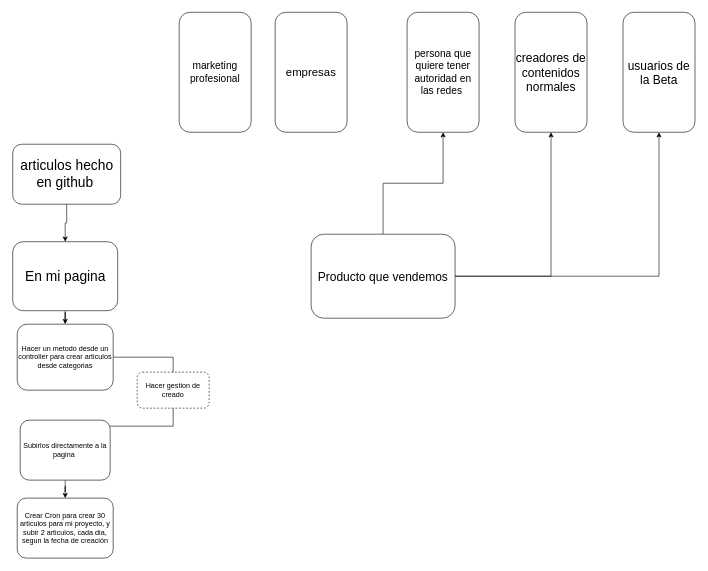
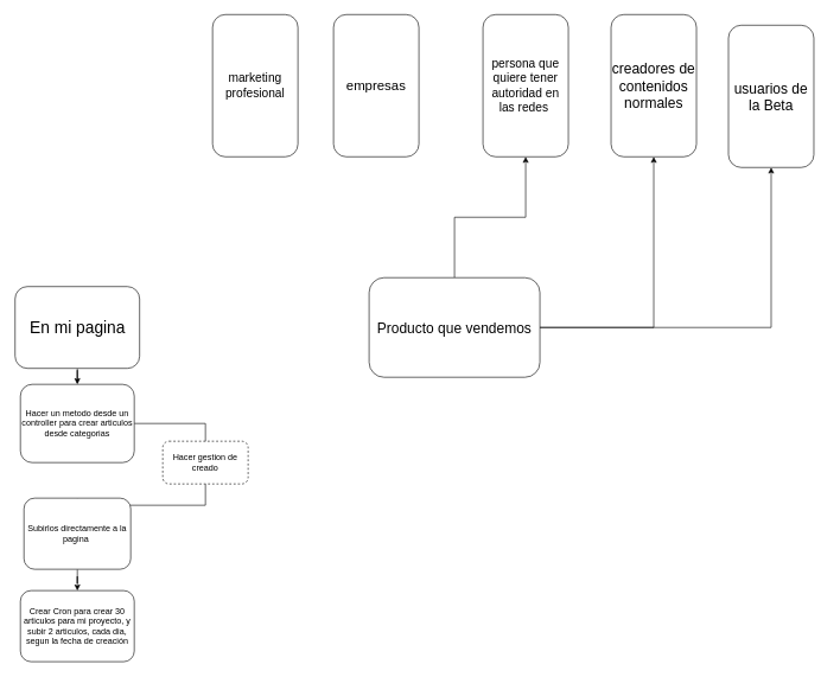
  <mxCell id="0" />
  <mxCell id="1" parent="0" />
- <mxCell id="2" value="empresas" style="rounded=1;whiteSpace=wrap;html=1;fontSize=19;" parent="1" vertex="1"><mxGeometry x="458" y="20" width="120" height="200" as="geometry" /></mxCell>
+ <mxCell id="2" value="empresas" style="rounded=1;whiteSpace=wrap;html=1;fontSize=19;" parent="1" vertex="1"><mxGeometry x="468" y="20" width="120" height="200" as="geometry" /></mxCell>
  <mxCell id="3" value="&lt;font style=&quot;font-size: 17px;&quot;&gt;persona que quiere tener autoridad en las redes&amp;nbsp;&lt;/font&gt;" style="rounded=1;whiteSpace=wrap;html=1;" parent="1" vertex="1"><mxGeometry x="678" y="20" width="120" height="200" as="geometry" /></mxCell>
  <mxCell id="4" value="&lt;font style=&quot;font-size: 17px;&quot;&gt;marketing profesional&lt;/font&gt;" style="rounded=1;whiteSpace=wrap;html=1;" parent="1" vertex="1"><mxGeometry x="298" y="20" width="120" height="200" as="geometry" /></mxCell>
  <mxCell id="5" value="creadores de contenidos normales" style="rounded=1;whiteSpace=wrap;html=1;fontSize=20;" parent="1" vertex="1"><mxGeometry x="858" y="20" width="120" height="200" as="geometry" /></mxCell>
  <mxCell id="6" style="edgeStyle=orthogonalEdgeStyle;rounded=0;orthogonalLoop=1;jettySize=auto;html=1;entryX=0.5;entryY=1;entryDx=0;entryDy=0;" parent="1" source="9" target="3" edge="1"><mxGeometry relative="1" as="geometry" /></mxCell>
  <mxCell id="7" style="edgeStyle=orthogonalEdgeStyle;rounded=0;orthogonalLoop=1;jettySize=auto;html=1;entryX=0.5;entryY=1;entryDx=0;entryDy=0;" parent="1" source="9" target="5" edge="1"><mxGeometry relative="1" as="geometry" /></mxCell>
  <mxCell id="8" style="edgeStyle=orthogonalEdgeStyle;rounded=0;orthogonalLoop=1;jettySize=auto;html=1;entryX=0.5;entryY=1;entryDx=0;entryDy=0;" parent="1" source="9" target="10" edge="1"><mxGeometry relative="1" as="geometry" /></mxCell>
  <mxCell id="9" value="Producto que vendemos" style="rounded=1;whiteSpace=wrap;html=1;fontSize=20;" parent="1" vertex="1"><mxGeometry x="518" y="390" width="240" height="140" as="geometry" /></mxCell>
- <mxCell id="10" value="usuarios de la Beta" style="rounded=1;whiteSpace=wrap;html=1;fontSize=20;" parent="1" vertex="1"><mxGeometry x="1038" y="20" width="120" height="200" as="geometry" /></mxCell>
+ <mxCell id="10" value="usuarios de la Beta" style="rounded=1;whiteSpace=wrap;html=1;fontSize=20;" parent="1" vertex="1"><mxGeometry x="1023" y="35" width="120" height="200" as="geometry" /></mxCell>
  <mxCell id="11" style="edgeStyle=orthogonalEdgeStyle;rounded=0;orthogonalLoop=1;jettySize=auto;html=1;" edge="1" parent="1" source="12" target="14"><mxGeometry relative="1" as="geometry" /></mxCell>
  <mxCell id="12" value="En mi pagina" style="rounded=1;whiteSpace=wrap;html=1;fontSize=23;" vertex="1" parent="1"><mxGeometry x="20.5" y="402.5" width="175" height="115" as="geometry" /></mxCell>
  <mxCell id="13" style="edgeStyle=orthogonalEdgeStyle;rounded=0;orthogonalLoop=1;jettySize=auto;html=1;entryX=0.5;entryY=0;entryDx=0;entryDy=0;" edge="1" parent="1" source="14" target="18"><mxGeometry relative="1" as="geometry"><Array as="points"><mxPoint x="288" y="595" /><mxPoint x="288" y="710" /></Array></mxGeometry></mxCell>
  <mxCell id="14" value="Hacer un metodo desde un controller para crear articulos desde categorias" style="rounded=1;whiteSpace=wrap;html=1;" vertex="1" parent="1"><mxGeometry x="28" y="540" width="160" height="110" as="geometry" /></mxCell>
- <mxCell id="15" style="edgeStyle=orthogonalEdgeStyle;rounded=0;orthogonalLoop=1;jettySize=auto;html=1;entryX=0.5;entryY=0;entryDx=0;entryDy=0;" edge="1" parent="1" source="16" target="12"><mxGeometry relative="1" as="geometry" /></mxCell>
- <mxCell id="16" value="articulos hecho en github&amp;nbsp;" style="rounded=1;whiteSpace=wrap;html=1;fontSize=23;" vertex="1" parent="1"><mxGeometry x="20.5" y="240" width="180" height="100" as="geometry" /></mxCell>
  <mxCell id="17" style="edgeStyle=orthogonalEdgeStyle;rounded=0;orthogonalLoop=1;jettySize=auto;html=1;entryX=0.5;entryY=0;entryDx=0;entryDy=0;" edge="1" parent="1" source="18" target="19"><mxGeometry relative="1" as="geometry" /></mxCell>
  <mxCell id="18" value="Subirlos directamente a la pagina&amp;nbsp;" style="rounded=1;whiteSpace=wrap;html=1;" vertex="1" parent="1"><mxGeometry x="33" y="700" width="150" height="100" as="geometry" /></mxCell>
  <mxCell id="19" value="Crear Cron para crear 30 articulos para mi proyecto, y subir 2 articulos, cada dia, segun la fecha de creación" style="rounded=1;whiteSpace=wrap;html=1;" vertex="1" parent="1"><mxGeometry x="28" y="830" width="160" height="100" as="geometry" /></mxCell>
  <mxCell id="20" value="Hacer gestion de creado" style="rounded=1;whiteSpace=wrap;html=1;dashed=1;" vertex="1" parent="1"><mxGeometry x="228" y="620" width="120" height="60" as="geometry" /></mxCell>
